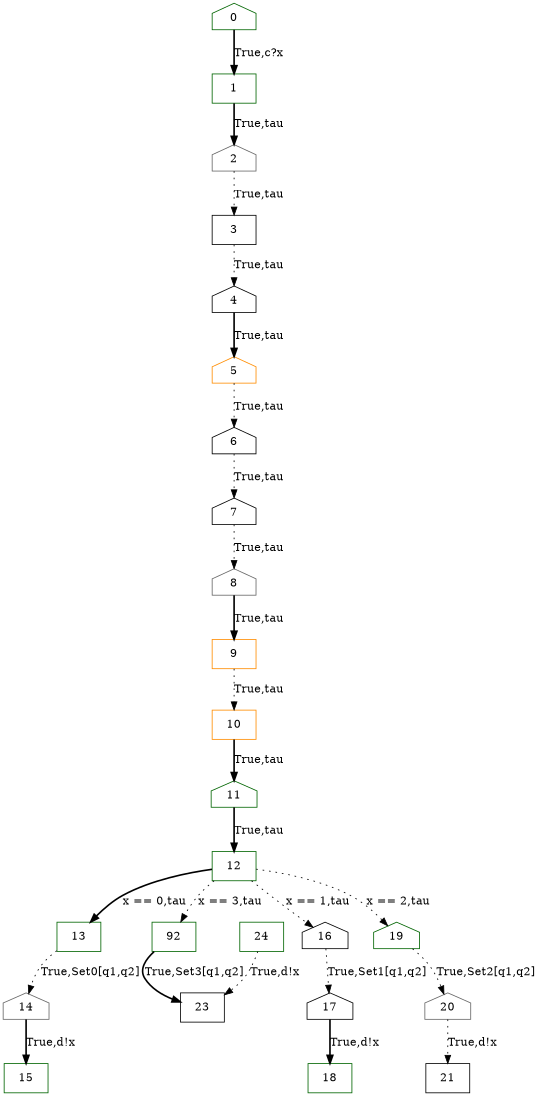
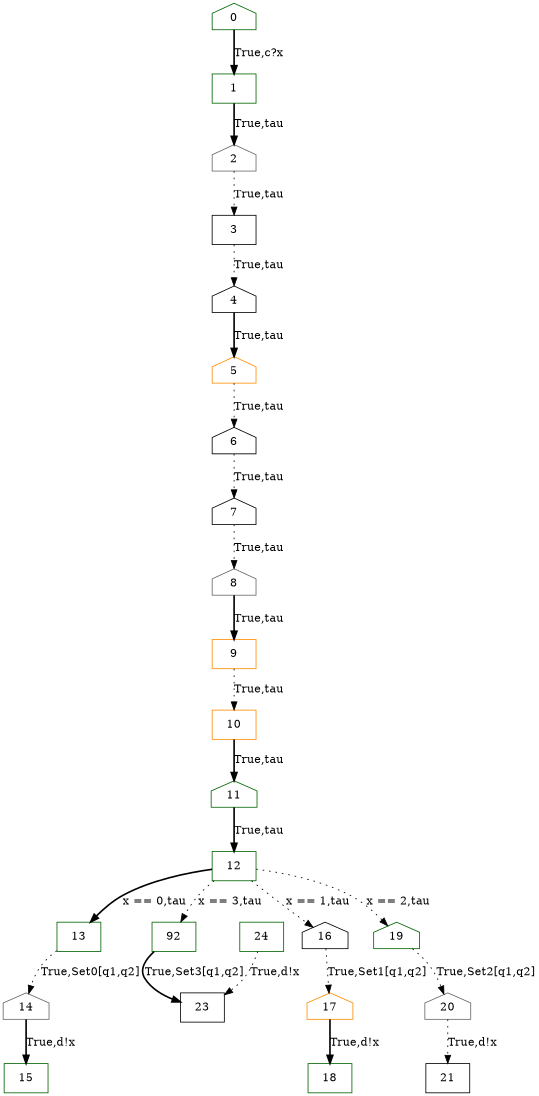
  digraph {
    node [color=darkgreen shape=house]
    edge [style=dotted]
    1 [shape=box]
    0
    2 [color=gray40]
    3 [color=black shape=box]
    4 [color=black]
    5 [color=darkorange]
    6 [color=black]
    7 [color=black]
    8 [color=gray40]
    9 [color=darkorange shape=box]
    10 [color=darkorange shape=box]
    11
    12 [shape=box]
    13 [shape=box]
    16 [color=black]
    19
    n17 [label=92 shape=box]
    14 [color=gray40]
-   17 [color=black]
+   17 [color=darkorange]
    20 [color=gray40]
    23 [color=black shape=box]
    15 [shape=box]
    18 [shape=box]
    21 [color=black shape=box]
    24 [shape=box]
    1 -> 2 [label="True,tau" style=bold]
    0 -> 1 [label="True,c?x" style=bold]
    2 -> 3 [label="True,tau"]
    3 -> 4 [label="True,tau"]
    4 -> 5 [label="True,tau" style=bold]
    5 -> 6 [label="True,tau"]
    6 -> 7 [label="True,tau"]
    7 -> 8 [label="True,tau"]
    8 -> 9 [label="True,tau" style=bold]
    9 -> 10 [label="True,tau"]
    10 -> 11 [label="True,tau" style=bold]
    11 -> 12 [label="True,tau" style=bold]
    12 -> 13 [label="x == 0,tau" style=bold]
    12 -> 16 [label="x == 1,tau"]
    12 -> 19 [label="x == 2,tau"]
    12 -> n17 [label="x == 3,tau"]
    13 -> 14 [label="True,Set0[q1,q2]"]
    16 -> 17 [label="True,Set1[q1,q2]"]
    19 -> 20 [label="True,Set2[q1,q2]"]
    n17 -> 23 [label="True,Set3[q1,q2]" style=bold]
    14 -> 15 [label="True,d!x" style=bold]
    17 -> 18 [label="True,d!x" style=bold]
    20 -> 21 [label="True,d!x"]
    24 -> 23 [label="True,d!x"]
  }
